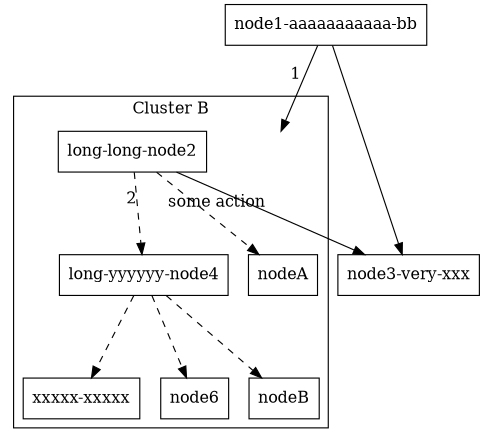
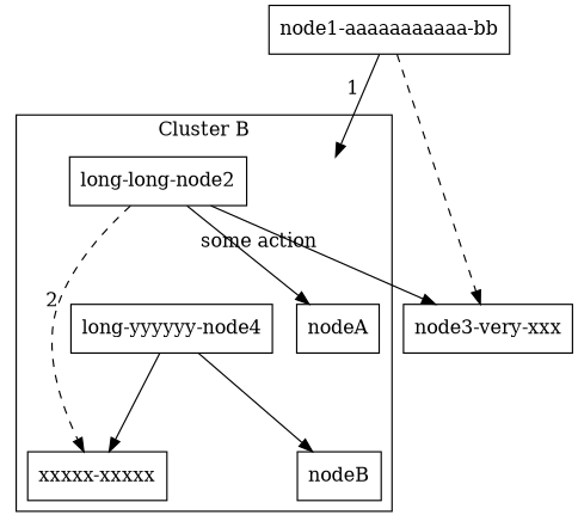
  digraph {
    compound=true
    node [shape=box]
    edge [minlen=2 style=dashed]
    node2bis [style=invisible]
    n2 [label="long-long-node2"]
    n3 [label="long-yyyyyy-node4"]
-   node6
    n5 [label="xxxxx-xxxxx"]
    nodeA
    nodeB
    n8 [label="node3-very-xxx"]
    n9 [label="node1-aaaaaaaaaaa-bb"]
    subgraph cluster_1 {
      label="Cluster B"
      node2bis
      n2
      n3
-     node6
      n5
      nodeA
      nodeB
    }
-   n2 -> n3 [xlabel=2]
-   n2 -> nodeA
+   n2 -> n5 [xlabel=2]
+   n2 -> nodeA [style=solid]
    n2 -> n8 [xlabel="some action" style=""]
-   n3 -> node6
-   n3 -> n5
-   n3 -> nodeB
+   n3 -> n5 [style=solid]
+   n3 -> nodeB [style=solid]
    n9 -> node2bis [xlabel=1 style=""]
-   n9 -> n8 [style=""]
+   n9 -> n8
  }
